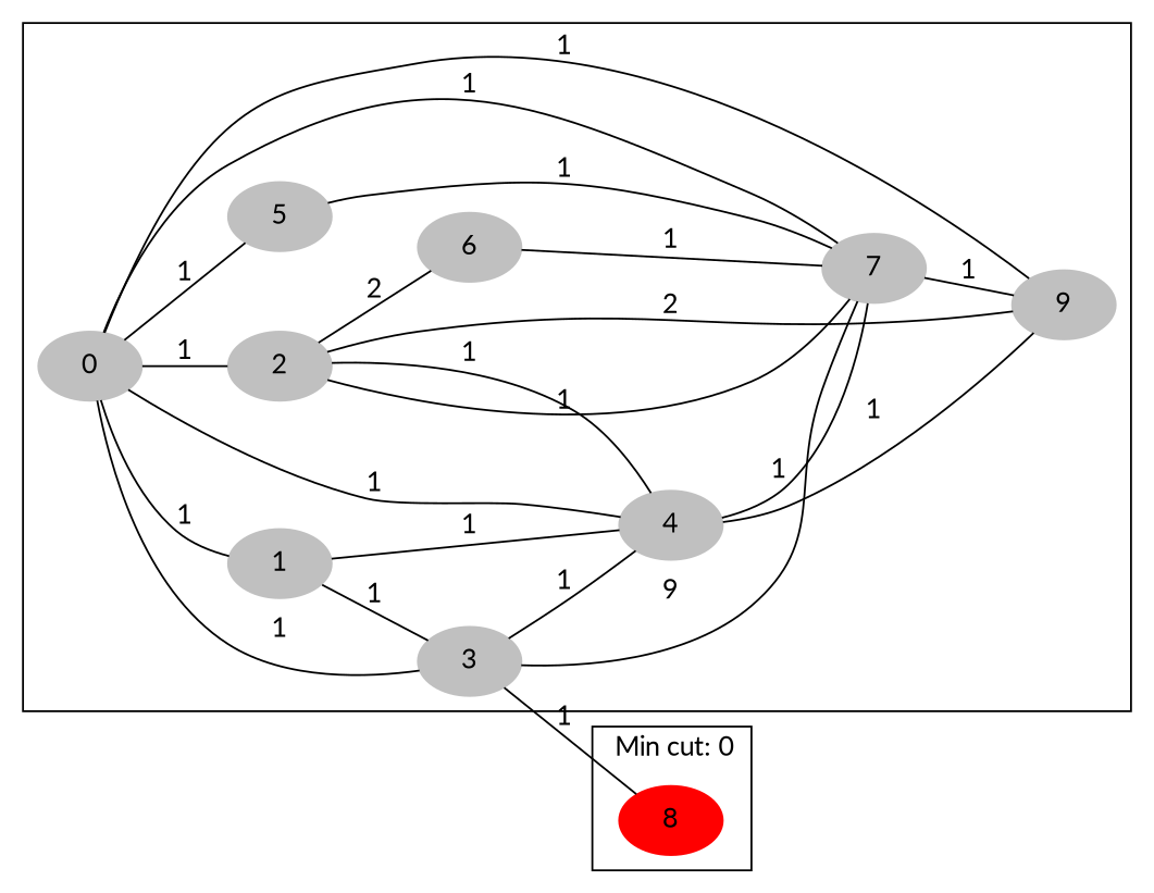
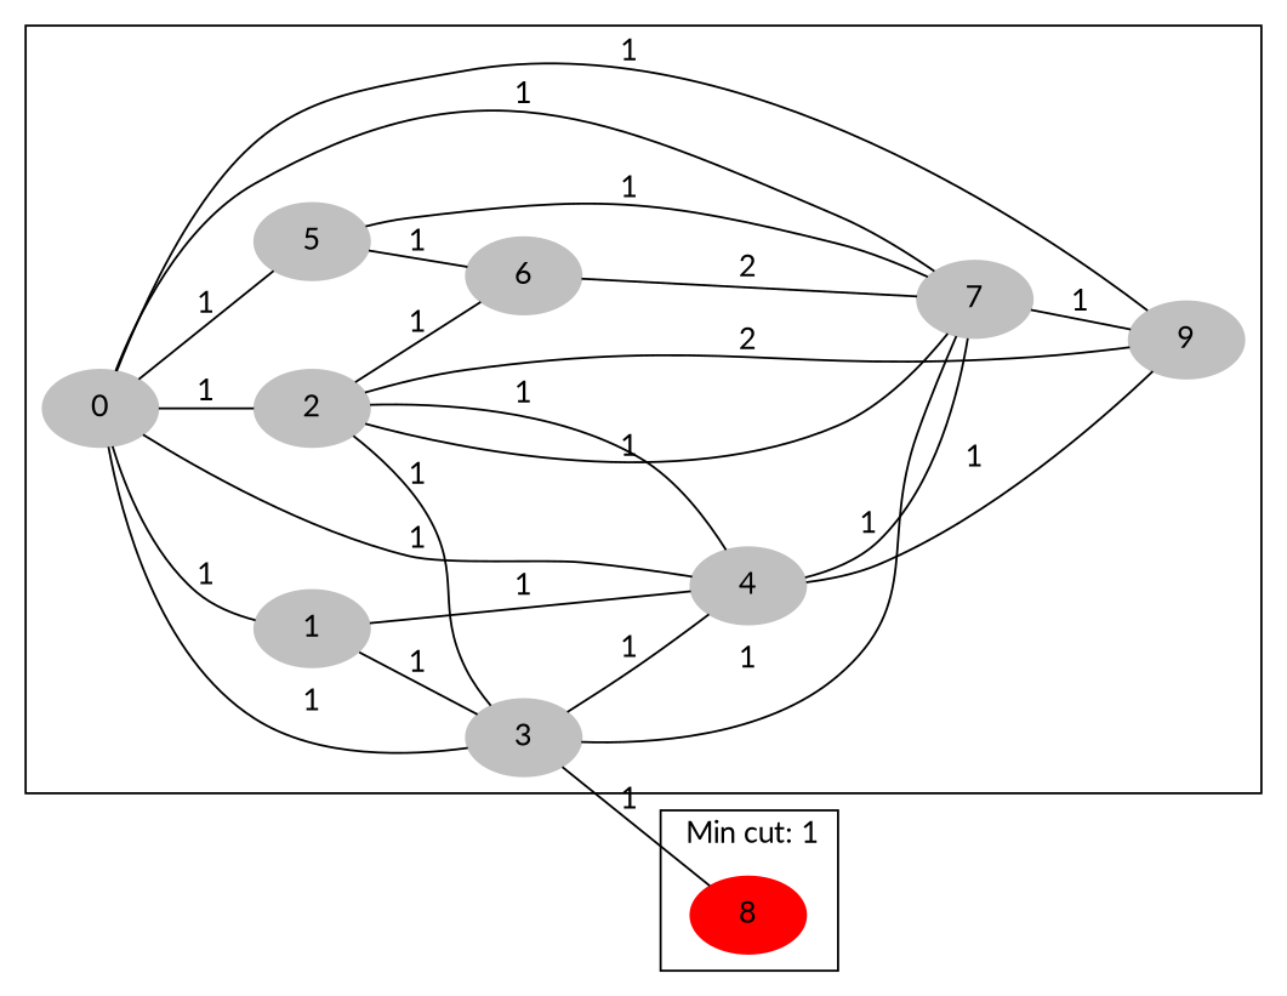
  graph {
    fontname=Lato
    rankdir=LR
    node [color=gray fontname=Lato style=filled]
    edge [fontname=Lato]
    8 [color=red]
    0
    1
    2
    3
    4
    5
    7
    9
    6
    subgraph cluster_1 {
-     label=" Min cut: 0"
+     label=" Min cut: 1"
      8
    }
    subgraph cluster_2 {
      0
      1
      2
      3
      4
      5
      7
      9
      6
    }
    0 -- 1 [label=1]
    0 -- 2 [label=1]
    0 -- 3 [label=1]
    0 -- 4 [label=1]
    0 -- 5 [label=1]
    0 -- 7 [label=1]
    0 -- 9 [label=1]
    1 -- 3 [label=1]
    1 -- 4 [label=1]
+   2 -- 3 [label=1]
    2 -- 4 [label=1]
    2 -- 7 [label=1]
    2 -- 9 [label=2]
-   2 -- 6 [label=2]
+   2 -- 6 [label=1]
    3 -- 8 [label=1]
    3 -- 4 [label=1]
-   3 -- 7 [label=9]
+   3 -- 7 [label=1]
    4 -- 7 [label=1]
    4 -- 9 [label=1]
    5 -- 7 [label=1]
+   5 -- 6 [label=1]
    7 -- 9 [label=1]
-   6 -- 7 [label=1]
+   6 -- 7 [label=2]
  }
